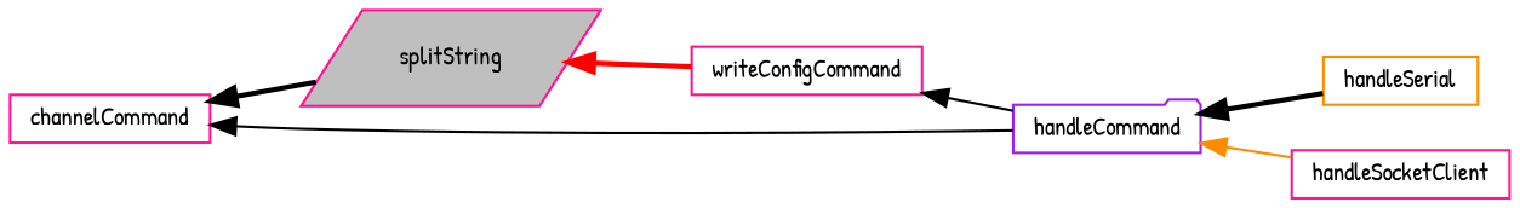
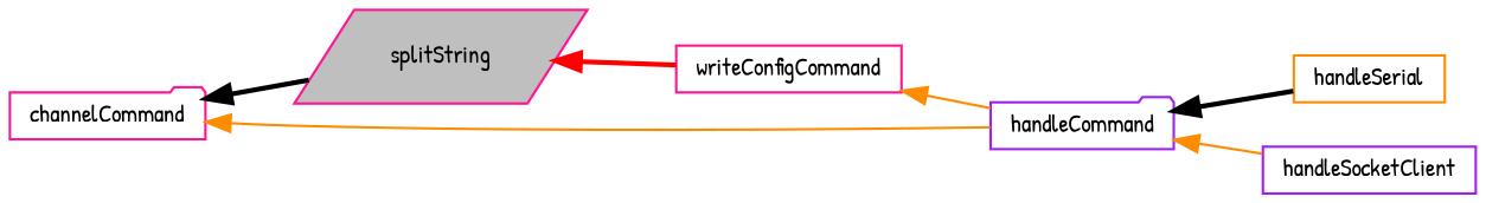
  digraph {
    fontname="Patrick Hand"
    rankdir=LR
    node [color=deeppink fillcolor=white fontname="Patrick Hand" fontsize=10 shape=box style=filled]
    edge [color=black dir=back fontname="Patrick Hand" fontsize=10 labelfontname=Helvetica labelfontsize=10 style=bold]
    n1 [fillcolor=grey75 fontcolor=black height=0.2 label=splitString shape=parallelogram width=0.4]
    n2 [height=0.2 label=writeConfigCommand width=0.4]
    n3 [color=purple height=0.2 label=handleCommand shape=folder width=0.4]
-   n4 [height=0.2 label=channelCommand width=0.4]
+   n4 [height=0.2 label=channelCommand shape=folder width=0.4]
    n5 [color=darkorange height=0.2 label=handleSerial width=0.4]
-   n6 [height=0.2 label=handleSocketClient width=0.4]
+   n6 [color=purple height=0.2 label=handleSocketClient width=0.4]
    n1 -> n2 [color=red]
-   n2 -> n3 [style=solid]
+   n2 -> n3 [color=darkorange style=solid]
    n3 -> n5
    n3 -> n6 [color=darkorange style=solid]
    n4 -> n1
-   n4 -> n3 [style=solid]
+   n4 -> n3 [color=darkorange style=solid]
  }
